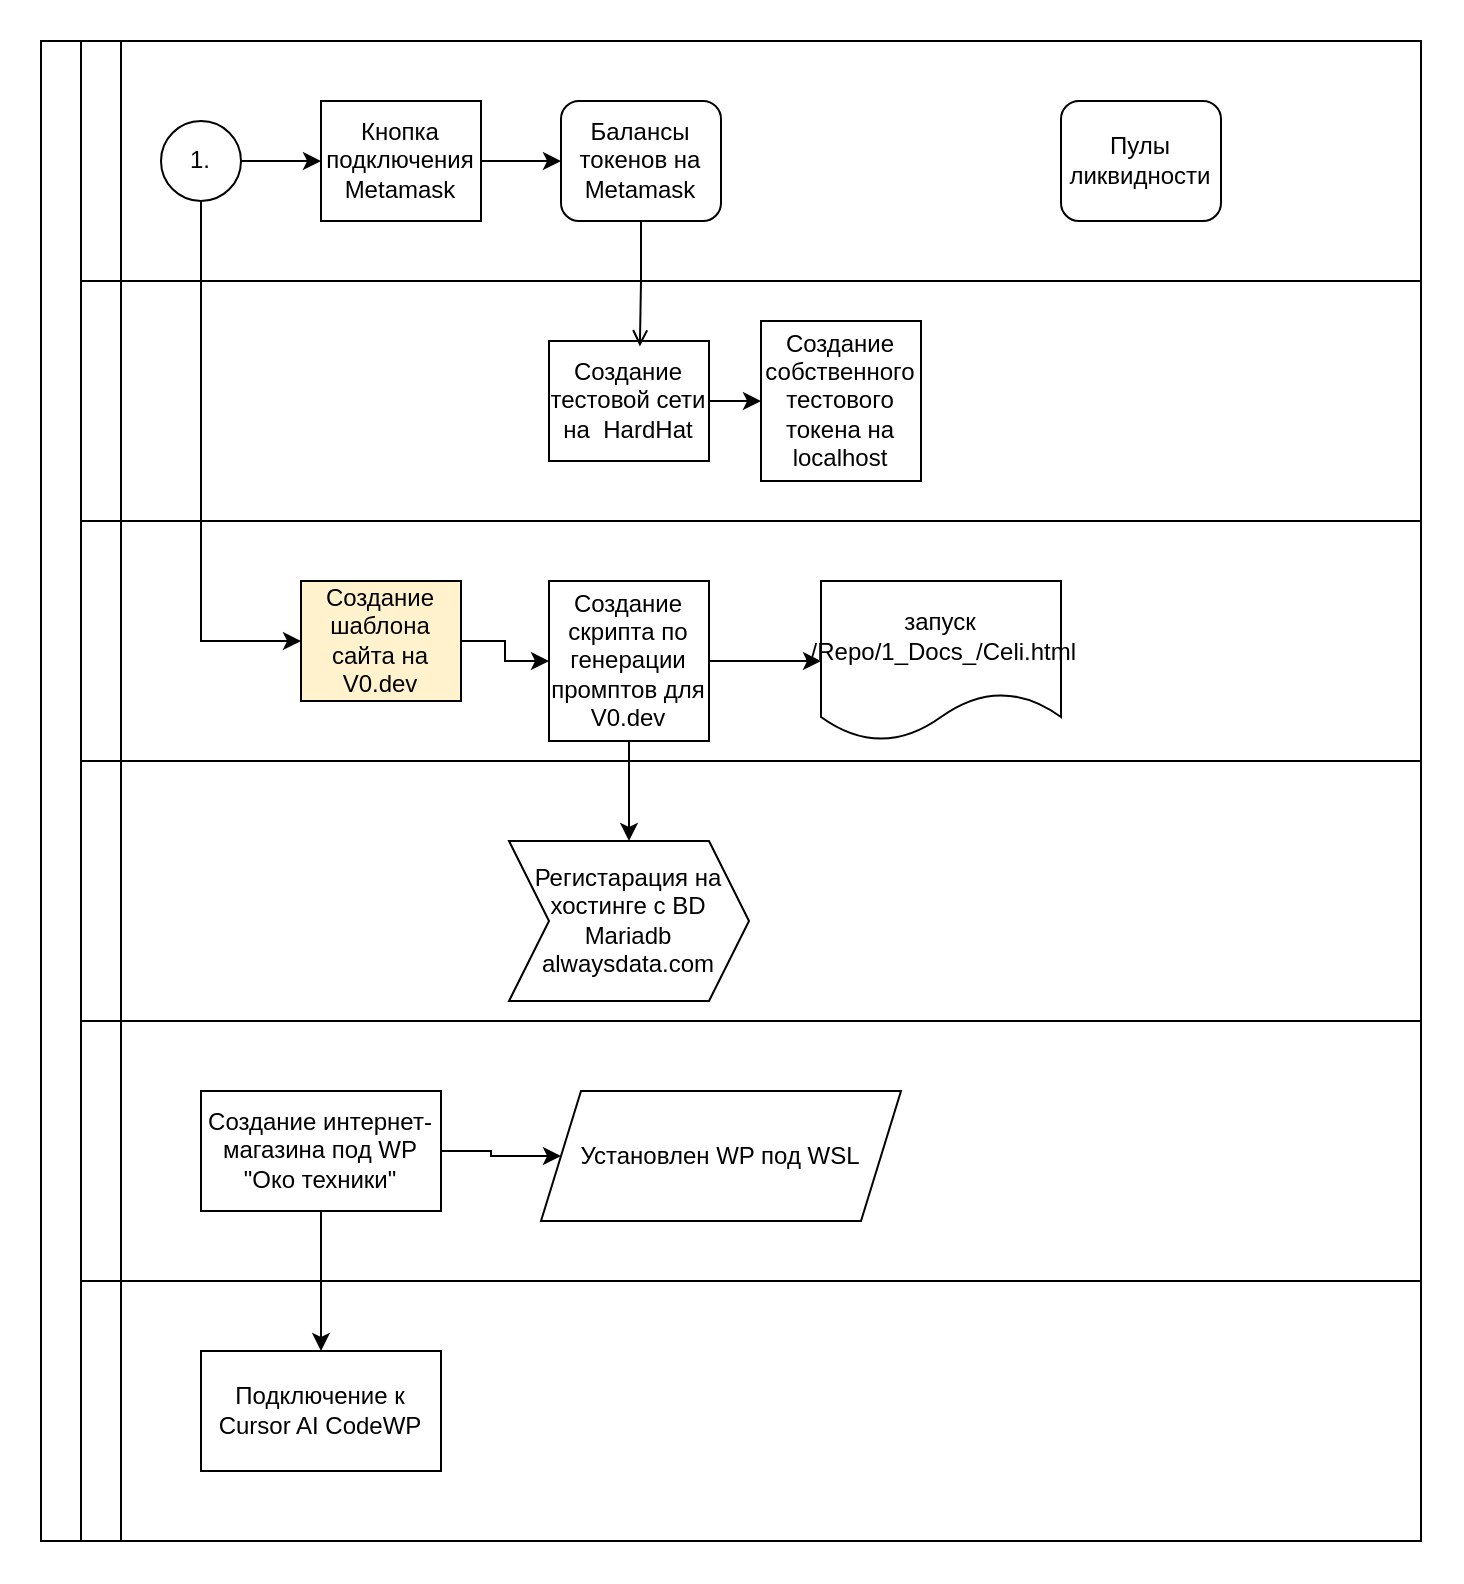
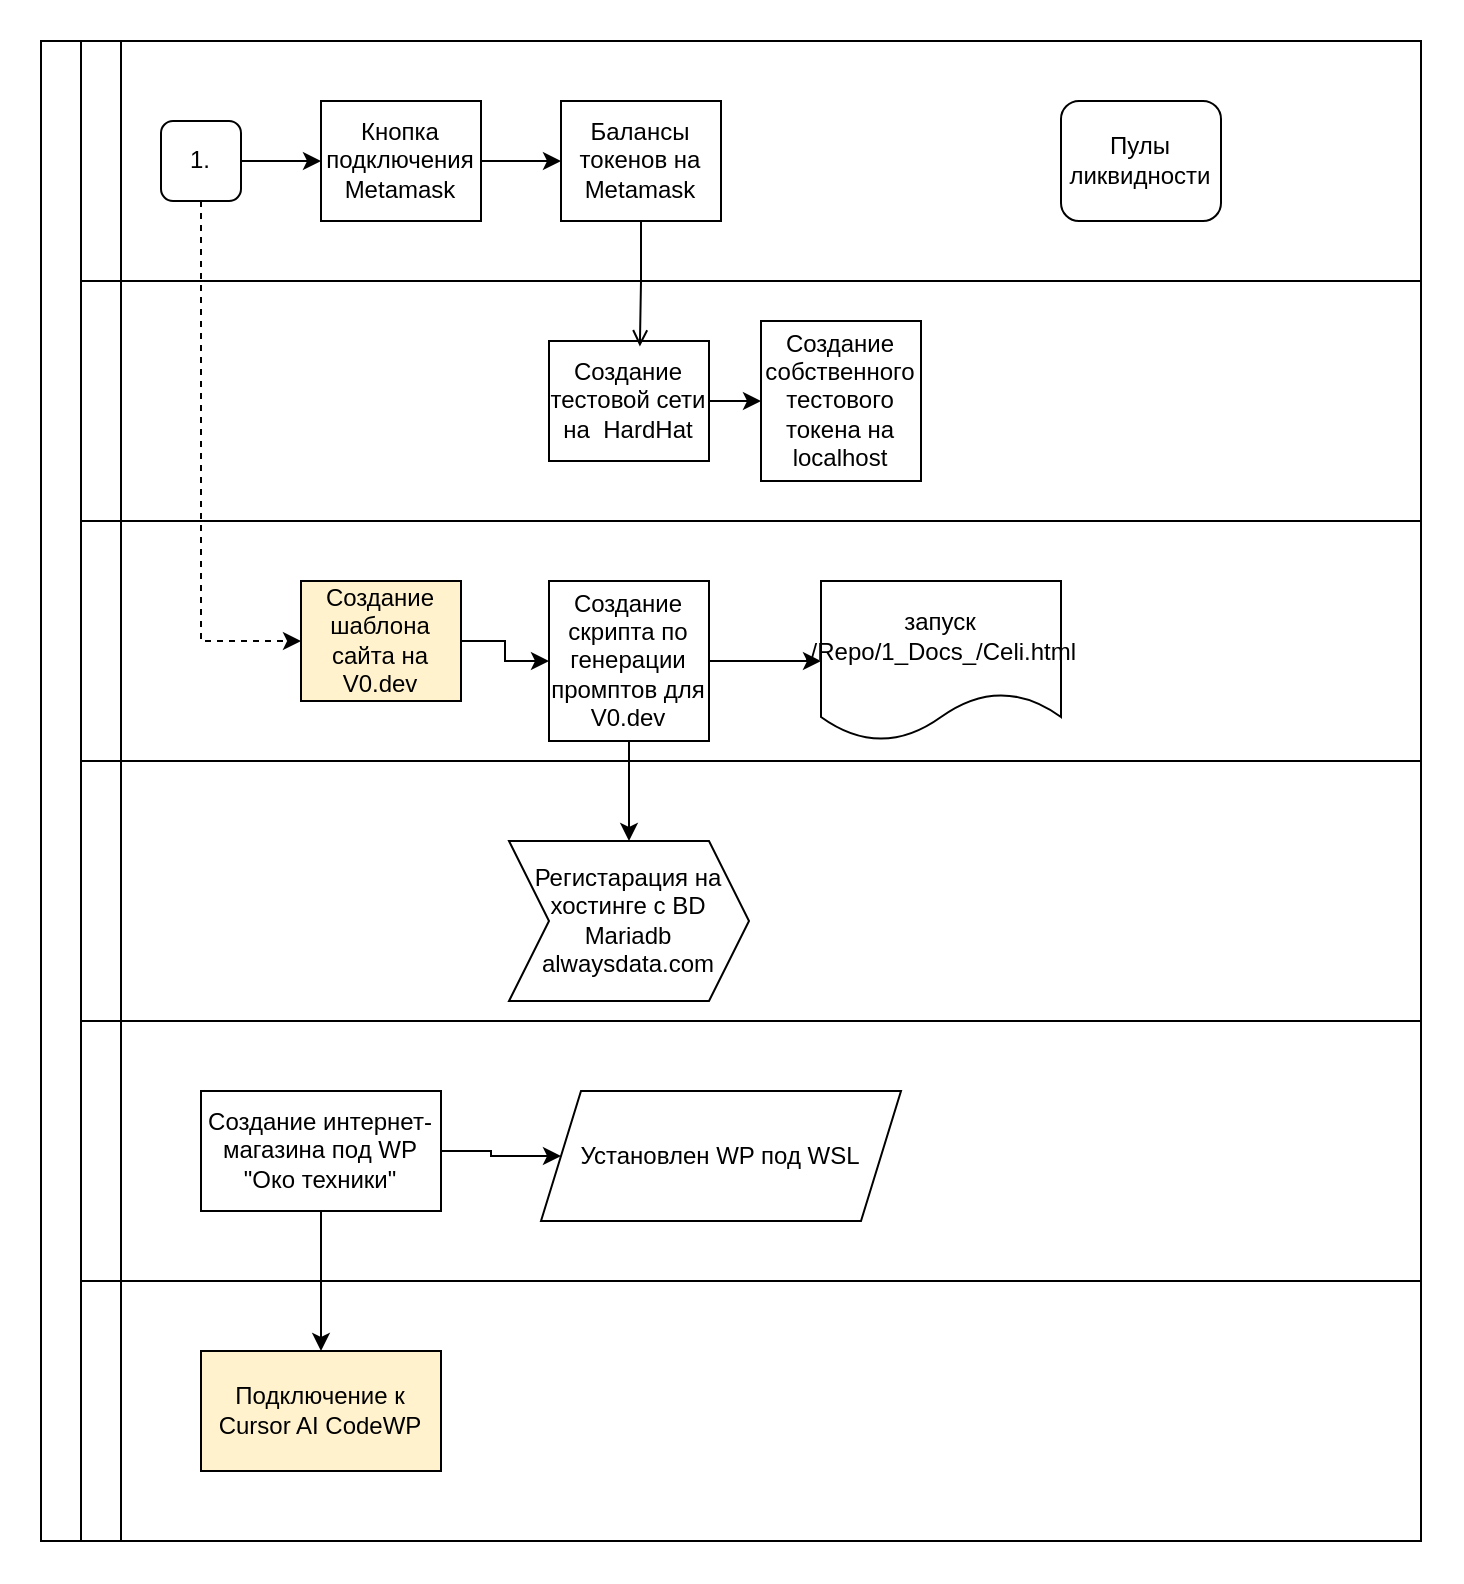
  <mxCell id="0" />
  <mxCell id="1" parent="0" />
  <mxCell id="2" value="" style="swimlane;html=1;childLayout=stackLayout;resizeParent=1;resizeParentMax=0;horizontal=0;startSize=20;horizontalStack=0;" parent="1" vertex="1"><mxGeometry x="20" y="20" width="690" height="750" as="geometry" /></mxCell>
  <mxCell id="3" value="" style="swimlane;html=1;startSize=20;horizontal=0;" parent="2" vertex="1"><mxGeometry x="20" width="670" height="120" as="geometry" /></mxCell>
  <mxCell id="4" style="edgeStyle=orthogonalEdgeStyle;rounded=0;orthogonalLoop=1;jettySize=auto;html=1;exitX=1;exitY=0.5;exitDx=0;exitDy=0;entryX=0;entryY=0.5;entryDx=0;entryDy=0;" parent="3" source="5" target="7" edge="1"><mxGeometry relative="1" as="geometry" /></mxCell>
- <mxCell id="5" value="1." style="ellipse;whiteSpace=wrap;html=1;" parent="3" vertex="1"><mxGeometry x="40" y="40" width="40" height="40" as="geometry" /></mxCell>
+ <mxCell id="5" value="1." style="whiteSpace=wrap;html=1;rounded=1;" parent="3" vertex="1"><mxGeometry x="40" y="40" width="40" height="40" as="geometry" /></mxCell>
  <mxCell id="6" style="edgeStyle=orthogonalEdgeStyle;rounded=0;orthogonalLoop=1;jettySize=auto;html=1;exitX=1;exitY=0.5;exitDx=0;exitDy=0;" parent="3" source="7" target="8" edge="1"><mxGeometry relative="1" as="geometry" /></mxCell>
  <mxCell id="7" value="&lt;div&gt;Кнопка подключения Metamask&lt;/div&gt;" style="rounded=0;whiteSpace=wrap;html=1;fontFamily=Helvetica;fontSize=12;fontColor=#000000;align=center;" parent="3" vertex="1"><mxGeometry x="120" y="30" width="80" height="60" as="geometry" /></mxCell>
- <mxCell id="8" value="Балансы токенов на Metamask" style="whiteSpace=wrap;html=1;fontFamily=Helvetica;fontSize=12;fontColor=#000000;align=center;rounded=1;" parent="3" vertex="1"><mxGeometry x="240" y="30" width="80" height="60" as="geometry" /></mxCell>
+ <mxCell id="8" value="Балансы токенов на Metamask" style="rounded=0;whiteSpace=wrap;html=1;fontFamily=Helvetica;fontSize=12;fontColor=#000000;align=center;" parent="3" vertex="1"><mxGeometry x="240" y="30" width="80" height="60" as="geometry" /></mxCell>
  <mxCell id="9" value="Пулы ликвидности" style="whiteSpace=wrap;html=1;fontFamily=Helvetica;fontSize=12;fontColor=#000000;align=center;rounded=1;" parent="3" vertex="1"><mxGeometry x="490" y="30" width="80" height="60" as="geometry" /></mxCell>
  <mxCell id="10" value="" style="swimlane;html=1;startSize=20;horizontal=0;" parent="2" vertex="1"><mxGeometry x="20" y="120" width="670" height="120" as="geometry" /></mxCell>
  <mxCell id="11" style="edgeStyle=orthogonalEdgeStyle;rounded=0;orthogonalLoop=1;jettySize=auto;html=1;exitX=1;exitY=0.5;exitDx=0;exitDy=0;entryX=0;entryY=0.5;entryDx=0;entryDy=0;" parent="10" source="12" target="13" edge="1"><mxGeometry relative="1" as="geometry" /></mxCell>
  <mxCell id="12" value="&lt;div&gt;Создание тестовой сети на&amp;nbsp; HardHat&lt;/div&gt;" style="rounded=0;whiteSpace=wrap;html=1;fontFamily=Helvetica;fontSize=12;fontColor=#000000;align=center;" parent="10" vertex="1"><mxGeometry x="234" y="30" width="80" height="60" as="geometry" /></mxCell>
  <mxCell id="13" value="&lt;div&gt;Создание собственного тестового токена на localhost&lt;/div&gt;" style="rounded=0;whiteSpace=wrap;html=1;fontFamily=Helvetica;fontSize=12;fontColor=#000000;align=center;" parent="10" vertex="1"><mxGeometry x="340" y="20" width="80" height="80" as="geometry" /></mxCell>
  <mxCell id="14" value="" style="swimlane;html=1;startSize=20;horizontal=0;" parent="2" vertex="1"><mxGeometry x="20" y="240" width="670" height="120" as="geometry"><mxRectangle x="20" y="240" width="670" height="40" as="alternateBounds" /></mxGeometry></mxCell>
  <mxCell id="15" style="edgeStyle=orthogonalEdgeStyle;rounded=0;orthogonalLoop=1;jettySize=auto;html=1;exitX=1;exitY=0.5;exitDx=0;exitDy=0;entryX=0;entryY=0.5;entryDx=0;entryDy=0;" parent="14" source="16" target="18" edge="1"><mxGeometry relative="1" as="geometry" /></mxCell>
  <mxCell id="16" value="&lt;div&gt;Создание шаблона сайта на V0.dev&lt;/div&gt;" style="rounded=0;whiteSpace=wrap;html=1;fontFamily=Helvetica;fontSize=12;fontColor=#000000;align=center;fillColor=#fff2cc;" parent="14" vertex="1"><mxGeometry x="110" y="30" width="80" height="60" as="geometry" /></mxCell>
  <mxCell id="17" style="edgeStyle=orthogonalEdgeStyle;rounded=0;orthogonalLoop=1;jettySize=auto;html=1;exitX=1;exitY=0.5;exitDx=0;exitDy=0;entryX=0;entryY=0.5;entryDx=0;entryDy=0;" parent="14" source="18" target="19" edge="1"><mxGeometry relative="1" as="geometry" /></mxCell>
  <mxCell id="18" value="&lt;div&gt;Создание скрипта по генерации промптов для V0.dev&lt;/div&gt;" style="rounded=0;whiteSpace=wrap;html=1;fontFamily=Helvetica;fontSize=12;fontColor=#000000;align=center;" parent="14" vertex="1"><mxGeometry x="234" y="30" width="80" height="80" as="geometry" /></mxCell>
  <mxCell id="19" value="запуск ./Repo/1_Docs_/Celi.html" style="shape=document;whiteSpace=wrap;html=1;boundedLbl=1;" parent="14" vertex="1"><mxGeometry x="370" y="30" width="120" height="80" as="geometry" /></mxCell>
  <mxCell id="20" style="edgeStyle=orthogonalEdgeStyle;rounded=0;orthogonalLoop=1;jettySize=auto;html=1;exitX=0.5;exitY=1;exitDx=0;exitDy=0;entryX=0.568;entryY=0.045;entryDx=0;entryDy=0;entryPerimeter=0;endArrow=open;" parent="2" source="8" target="12" edge="1"><mxGeometry relative="1" as="geometry" /></mxCell>
- <mxCell id="21" style="edgeStyle=orthogonalEdgeStyle;rounded=0;orthogonalLoop=1;jettySize=auto;html=1;exitX=0.5;exitY=1;exitDx=0;exitDy=0;entryX=0;entryY=0.5;entryDx=0;entryDy=0;" parent="2" source="5" target="16" edge="1"><mxGeometry relative="1" as="geometry" /></mxCell>
+ <mxCell id="21" style="edgeStyle=orthogonalEdgeStyle;rounded=0;orthogonalLoop=1;jettySize=auto;html=1;exitX=0.5;exitY=1;exitDx=0;exitDy=0;entryX=0;entryY=0.5;entryDx=0;entryDy=0;dashed=1;" parent="2" source="5" target="16" edge="1"><mxGeometry relative="1" as="geometry" /></mxCell>
  <mxCell id="22" value="" style="swimlane;html=1;startSize=20;horizontal=0;" parent="2" vertex="1"><mxGeometry x="20" y="360" width="670" height="130" as="geometry"><mxRectangle x="20" y="240" width="670" height="40" as="alternateBounds" /></mxGeometry></mxCell>
  <mxCell id="23" value="" style="swimlane;html=1;startSize=20;horizontal=0;" vertex="1" parent="2"><mxGeometry x="20" y="490" width="670" height="130" as="geometry"><mxRectangle x="20" y="240" width="670" height="40" as="alternateBounds" /></mxGeometry></mxCell>
  <mxCell id="24" style="edgeStyle=orthogonalEdgeStyle;rounded=0;orthogonalLoop=1;jettySize=auto;html=1;exitX=1;exitY=0.5;exitDx=0;exitDy=0;entryX=0;entryY=0.5;entryDx=0;entryDy=0;" edge="1" parent="23" source="25" target="26"><mxGeometry relative="1" as="geometry" /></mxCell>
  <mxCell id="25" value="Создание интернет-магазина под WP&lt;br&gt;&quot;Око техники&quot;" style="rounded=0;whiteSpace=wrap;html=1;" vertex="1" parent="23"><mxGeometry x="60" y="35" width="120" height="60" as="geometry" /></mxCell>
  <mxCell id="26" value="Установлен WP под WSL" style="shape=parallelogram;perimeter=parallelogramPerimeter;whiteSpace=wrap;html=1;fixedSize=1;" vertex="1" parent="23"><mxGeometry x="230" y="35" width="180" height="65" as="geometry" /></mxCell>
  <mxCell id="27" style="edgeStyle=orthogonalEdgeStyle;rounded=0;orthogonalLoop=1;jettySize=auto;html=1;exitX=0.5;exitY=1;exitDx=0;exitDy=0;entryX=0.5;entryY=0;entryDx=0;entryDy=0;" edge="1" parent="2" source="25" target="29"><mxGeometry relative="1" as="geometry" /></mxCell>
  <mxCell id="28" value="" style="swimlane;html=1;startSize=20;horizontal=0;" vertex="1" parent="2"><mxGeometry x="20" y="620" width="670" height="130" as="geometry"><mxRectangle x="20" y="240" width="670" height="40" as="alternateBounds" /></mxGeometry></mxCell>
- <mxCell id="29" value="Подключение к Cursor AI CodeWP" style="rounded=0;whiteSpace=wrap;html=1;" vertex="1" parent="28"><mxGeometry x="60" y="35" width="120" height="60" as="geometry" /></mxCell>
+ <mxCell id="29" value="Подключение к Cursor AI CodeWP" style="rounded=0;whiteSpace=wrap;html=1;fillColor=#fff2cc;" vertex="1" parent="28"><mxGeometry x="60" y="35" width="120" height="60" as="geometry" /></mxCell>
  <mxCell id="30" value="Регистарация на хостинге с BD Mariadb alwaysdata.com" style="shape=step;perimeter=stepPerimeter;whiteSpace=wrap;html=1;fixedSize=1;" parent="1" vertex="1"><mxGeometry x="254" y="420" width="120" height="80" as="geometry" /></mxCell>
  <mxCell id="31" style="edgeStyle=orthogonalEdgeStyle;rounded=0;orthogonalLoop=1;jettySize=auto;html=1;exitX=0.5;exitY=1;exitDx=0;exitDy=0;entryX=0.5;entryY=0;entryDx=0;entryDy=0;" parent="1" source="18" target="30" edge="1"><mxGeometry relative="1" as="geometry" /></mxCell>
